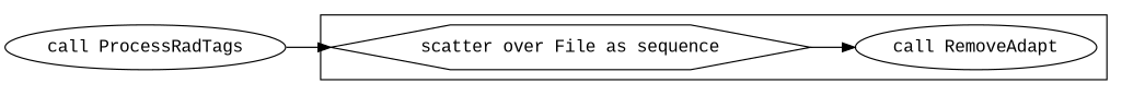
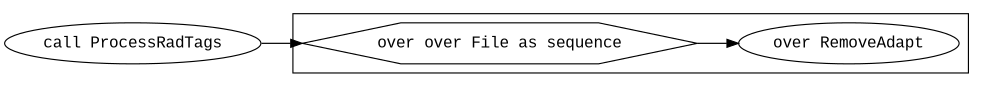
  digraph {
    compound=true
    fontname="Liberation Mono"
    rankdir=LR
    node [fontname="Liberation Mono"]
    edge [fontname="Liberation Mono"]
-   n1 [label="call RemoveAdapt"]
-   n2 [label="scatter over File as sequence" shape=hexagon]
+   n1 [label="over RemoveAdapt"]
+   n2 [label="over over File as sequence" shape=hexagon]
    n3 [label="call ProcessRadTags"]
    subgraph cluster_1 {
      fillcolor=white
      style="filled,solid"
      n1
      n2
    }
    n2 -> n1
    n3 -> n2
  }
